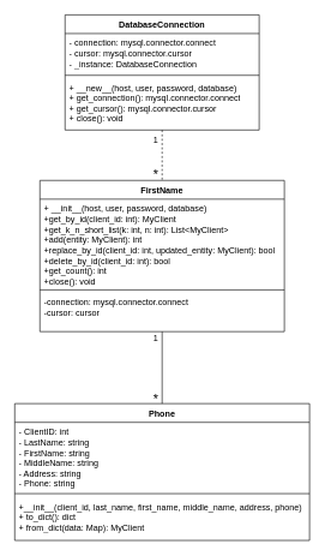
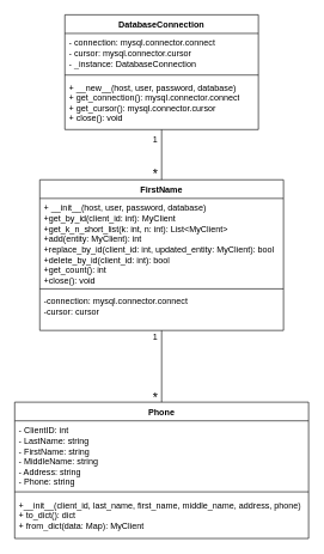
  <mxCell id="0" />
  <mxCell id="1" parent="0" />
  <mxCell id="2" value="Phone" style="swimlane;fontStyle=1;align=center;verticalAlign=top;childLayout=stackLayout;horizontal=1;startSize=26;horizontalStack=0;resizeParent=1;resizeParentMax=0;resizeLast=0;collapsible=1;marginBottom=0;whiteSpace=wrap;html=1;" parent="1" vertex="1"><mxGeometry x="20" y="560" width="410" height="190" as="geometry" /></mxCell>
  <mxCell id="3" value="&lt;div&gt;- ClientID: int&lt;/div&gt;&lt;div&gt;- LastName: string&lt;/div&gt;&lt;div&gt;- FirstName: str&lt;span style=&quot;background-color: initial;&quot;&gt;ing&lt;/span&gt;&lt;/div&gt;&lt;div&gt;- MiddleName: str&lt;span style=&quot;background-color: initial;&quot;&gt;ing&lt;/span&gt;&lt;/div&gt;&lt;div&gt;&lt;span style=&quot;background-color: initial;&quot;&gt;- Address: str&lt;/span&gt;&lt;span style=&quot;background-color: initial;&quot;&gt;ing&lt;/span&gt;&lt;/div&gt;&lt;div&gt;- Phone: str&lt;span style=&quot;background-color: initial;&quot;&gt;ing&lt;/span&gt;&lt;/div&gt;" style="text;strokeColor=none;fillColor=none;align=left;verticalAlign=top;spacingLeft=4;spacingRight=4;overflow=hidden;rotatable=0;points=[[0,0.5],[1,0.5]];portConstraint=eastwest;whiteSpace=wrap;html=1;" parent="2" vertex="1"><mxGeometry y="26" width="410" height="94" as="geometry" /></mxCell>
  <mxCell id="4" value="" style="line;strokeWidth=1;fillColor=none;align=left;verticalAlign=middle;spacingTop=-1;spacingLeft=3;spacingRight=3;rotatable=0;labelPosition=right;points=[];portConstraint=eastwest;strokeColor=inherit;" parent="2" vertex="1"><mxGeometry y="120" width="410" height="10" as="geometry" /></mxCell>
  <mxCell id="5" value="&lt;div&gt;+__init__(client_id, last_name, first_name, middle_name, address, phone)&lt;/div&gt;&lt;div&gt;+ to_dict(): dict&lt;div&gt;+ from_dict(data: Map): MyClient&lt;/div&gt;&lt;/div&gt;" style="text;strokeColor=none;fillColor=none;align=left;verticalAlign=top;spacingLeft=4;spacingRight=4;overflow=hidden;rotatable=0;points=[[0,0.5],[1,0.5]];portConstraint=eastwest;whiteSpace=wrap;html=1;" parent="2" vertex="1"><mxGeometry y="130" width="410" height="60" as="geometry" /></mxCell>
  <mxCell id="6" style="rounded=0;orthogonalLoop=1;jettySize=auto;html=1;endArrow=none;endFill=0;" edge="1" parent="1" source="10" target="2"><mxGeometry relative="1" as="geometry" /></mxCell>
  <mxCell id="7" value="FirstName" style="swimlane;fontStyle=1;align=center;verticalAlign=top;childLayout=stackLayout;horizontal=1;startSize=26;horizontalStack=0;resizeParent=1;resizeParentMax=0;resizeLast=0;collapsible=1;marginBottom=0;whiteSpace=wrap;html=1;" parent="1" vertex="1"><mxGeometry x="55" y="250" width="340" height="210" as="geometry" /></mxCell>
  <mxCell id="8" value="&lt;div&gt;+ __init__(host, user, password, database)&lt;/div&gt;&lt;div&gt;+get_by_id(client_id: int): MyClient&lt;/div&gt;&lt;div&gt;+get_k_n_short_list(k: int, n: int): List&amp;lt;MyClient&amp;gt;&lt;/div&gt;&lt;div&gt;+add(entity: MyClient): int&lt;/div&gt;&lt;div&gt;+replace_by_id(client_id: int, updated_entity: MyClient): bool&lt;/div&gt;&lt;div&gt;+delete_by_id(client_id: int): bool&lt;/div&gt;&lt;div&gt;+get_count(): int&lt;/div&gt;&lt;div&gt;+close(): void&lt;/div&gt;" style="text;strokeColor=none;fillColor=none;align=left;verticalAlign=top;spacingLeft=4;spacingRight=4;overflow=hidden;rotatable=0;points=[[0,0.5],[1,0.5]];portConstraint=eastwest;whiteSpace=wrap;html=1;" parent="7" vertex="1"><mxGeometry y="26" width="340" height="122" as="geometry" /></mxCell>
  <mxCell id="9" value="" style="line;strokeWidth=1;fillColor=none;align=left;verticalAlign=middle;spacingTop=-1;spacingLeft=3;spacingRight=3;rotatable=0;labelPosition=right;points=[];portConstraint=eastwest;strokeColor=inherit;" parent="7" vertex="1"><mxGeometry y="148" width="340" height="8" as="geometry" /></mxCell>
  <mxCell id="10" value="&lt;div&gt;-connection: mysql.connector.connect&lt;/div&gt;&lt;div&gt;-cursor: cursor&lt;/div&gt;" style="text;strokeColor=none;fillColor=none;align=left;verticalAlign=top;spacingLeft=4;spacingRight=4;overflow=hidden;rotatable=0;points=[[0,0.5],[1,0.5]];portConstraint=eastwest;whiteSpace=wrap;html=1;" parent="7" vertex="1"><mxGeometry y="156" width="340" height="54" as="geometry" /></mxCell>
  <mxCell id="11" value="1" style="text;html=1;align=center;verticalAlign=middle;resizable=0;points=[];autosize=1;strokeColor=none;fillColor=none;" vertex="1" parent="1"><mxGeometry x="201" y="454" width="30" height="30" as="geometry" /></mxCell>
  <mxCell id="12" value="&lt;font style=&quot;font-size: 18px;&quot;&gt;*&lt;/font&gt;" style="text;html=1;align=center;verticalAlign=middle;resizable=0;points=[];autosize=1;strokeColor=none;fillColor=none;" vertex="1" parent="1"><mxGeometry x="201" y="535" width="30" height="40" as="geometry" /></mxCell>
- <mxCell id="13" style="edgeStyle=orthogonalEdgeStyle;rounded=0;orthogonalLoop=1;jettySize=auto;html=1;endArrow=none;endFill=0;dashed=1;" edge="1" parent="1" source="14" target="7"><mxGeometry relative="1" as="geometry" /></mxCell>
+ <mxCell id="13" style="edgeStyle=orthogonalEdgeStyle;rounded=0;orthogonalLoop=1;jettySize=auto;html=1;endArrow=none;endFill=0;" edge="1" parent="1" source="14" target="7"><mxGeometry relative="1" as="geometry" /></mxCell>
  <mxCell id="14" value="DatabaseConnection" style="swimlane;fontStyle=1;align=center;verticalAlign=top;childLayout=stackLayout;horizontal=1;startSize=26;horizontalStack=0;resizeParent=1;resizeParentMax=0;resizeLast=0;collapsible=1;marginBottom=0;whiteSpace=wrap;html=1;" vertex="1" parent="1"><mxGeometry x="90" y="20" width="270" height="160" as="geometry" /></mxCell>
  <mxCell id="15" value="&lt;div&gt;- connection: mysql.connector.connect&lt;/div&gt;&lt;div&gt;- cursor: mysql.connector.cursor&lt;/div&gt;&lt;div&gt;- _instance: DatabaseConnection&lt;/div&gt;" style="text;strokeColor=none;fillColor=none;align=left;verticalAlign=top;spacingLeft=4;spacingRight=4;overflow=hidden;rotatable=0;points=[[0,0.5],[1,0.5]];portConstraint=eastwest;whiteSpace=wrap;html=1;" vertex="1" parent="14"><mxGeometry y="26" width="270" height="54" as="geometry" /></mxCell>
  <mxCell id="16" value="" style="line;strokeWidth=1;fillColor=none;align=left;verticalAlign=middle;spacingTop=-1;spacingLeft=3;spacingRight=3;rotatable=0;labelPosition=right;points=[];portConstraint=eastwest;strokeColor=inherit;" vertex="1" parent="14"><mxGeometry y="80" width="270" height="8" as="geometry" /></mxCell>
  <mxCell id="17" value="&lt;div&gt;+ __new__(host, user, password, database)&lt;/div&gt;&lt;div&gt;+ get_connection(): mysql.connector.connect&lt;/div&gt;&lt;div&gt;+ get_cursor(): mysql.connector.cursor&lt;/div&gt;&lt;div&gt;+ close(): void&lt;/div&gt;" style="text;strokeColor=none;fillColor=none;align=left;verticalAlign=top;spacingLeft=4;spacingRight=4;overflow=hidden;rotatable=0;points=[[0,0.5],[1,0.5]];portConstraint=eastwest;whiteSpace=wrap;html=1;" vertex="1" parent="14"><mxGeometry y="88" width="270" height="72" as="geometry" /></mxCell>
  <mxCell id="18" value="1" style="text;html=1;align=center;verticalAlign=middle;resizable=0;points=[];autosize=1;strokeColor=none;fillColor=none;" vertex="1" parent="1"><mxGeometry x="201" y="180" width="30" height="30" as="geometry" /></mxCell>
  <mxCell id="19" value="&lt;font style=&quot;font-size: 18px;&quot;&gt;*&lt;/font&gt;" style="text;html=1;align=center;verticalAlign=middle;resizable=0;points=[];autosize=1;strokeColor=none;fillColor=none;" vertex="1" parent="1"><mxGeometry x="201" y="223" width="30" height="40" as="geometry" /></mxCell>
